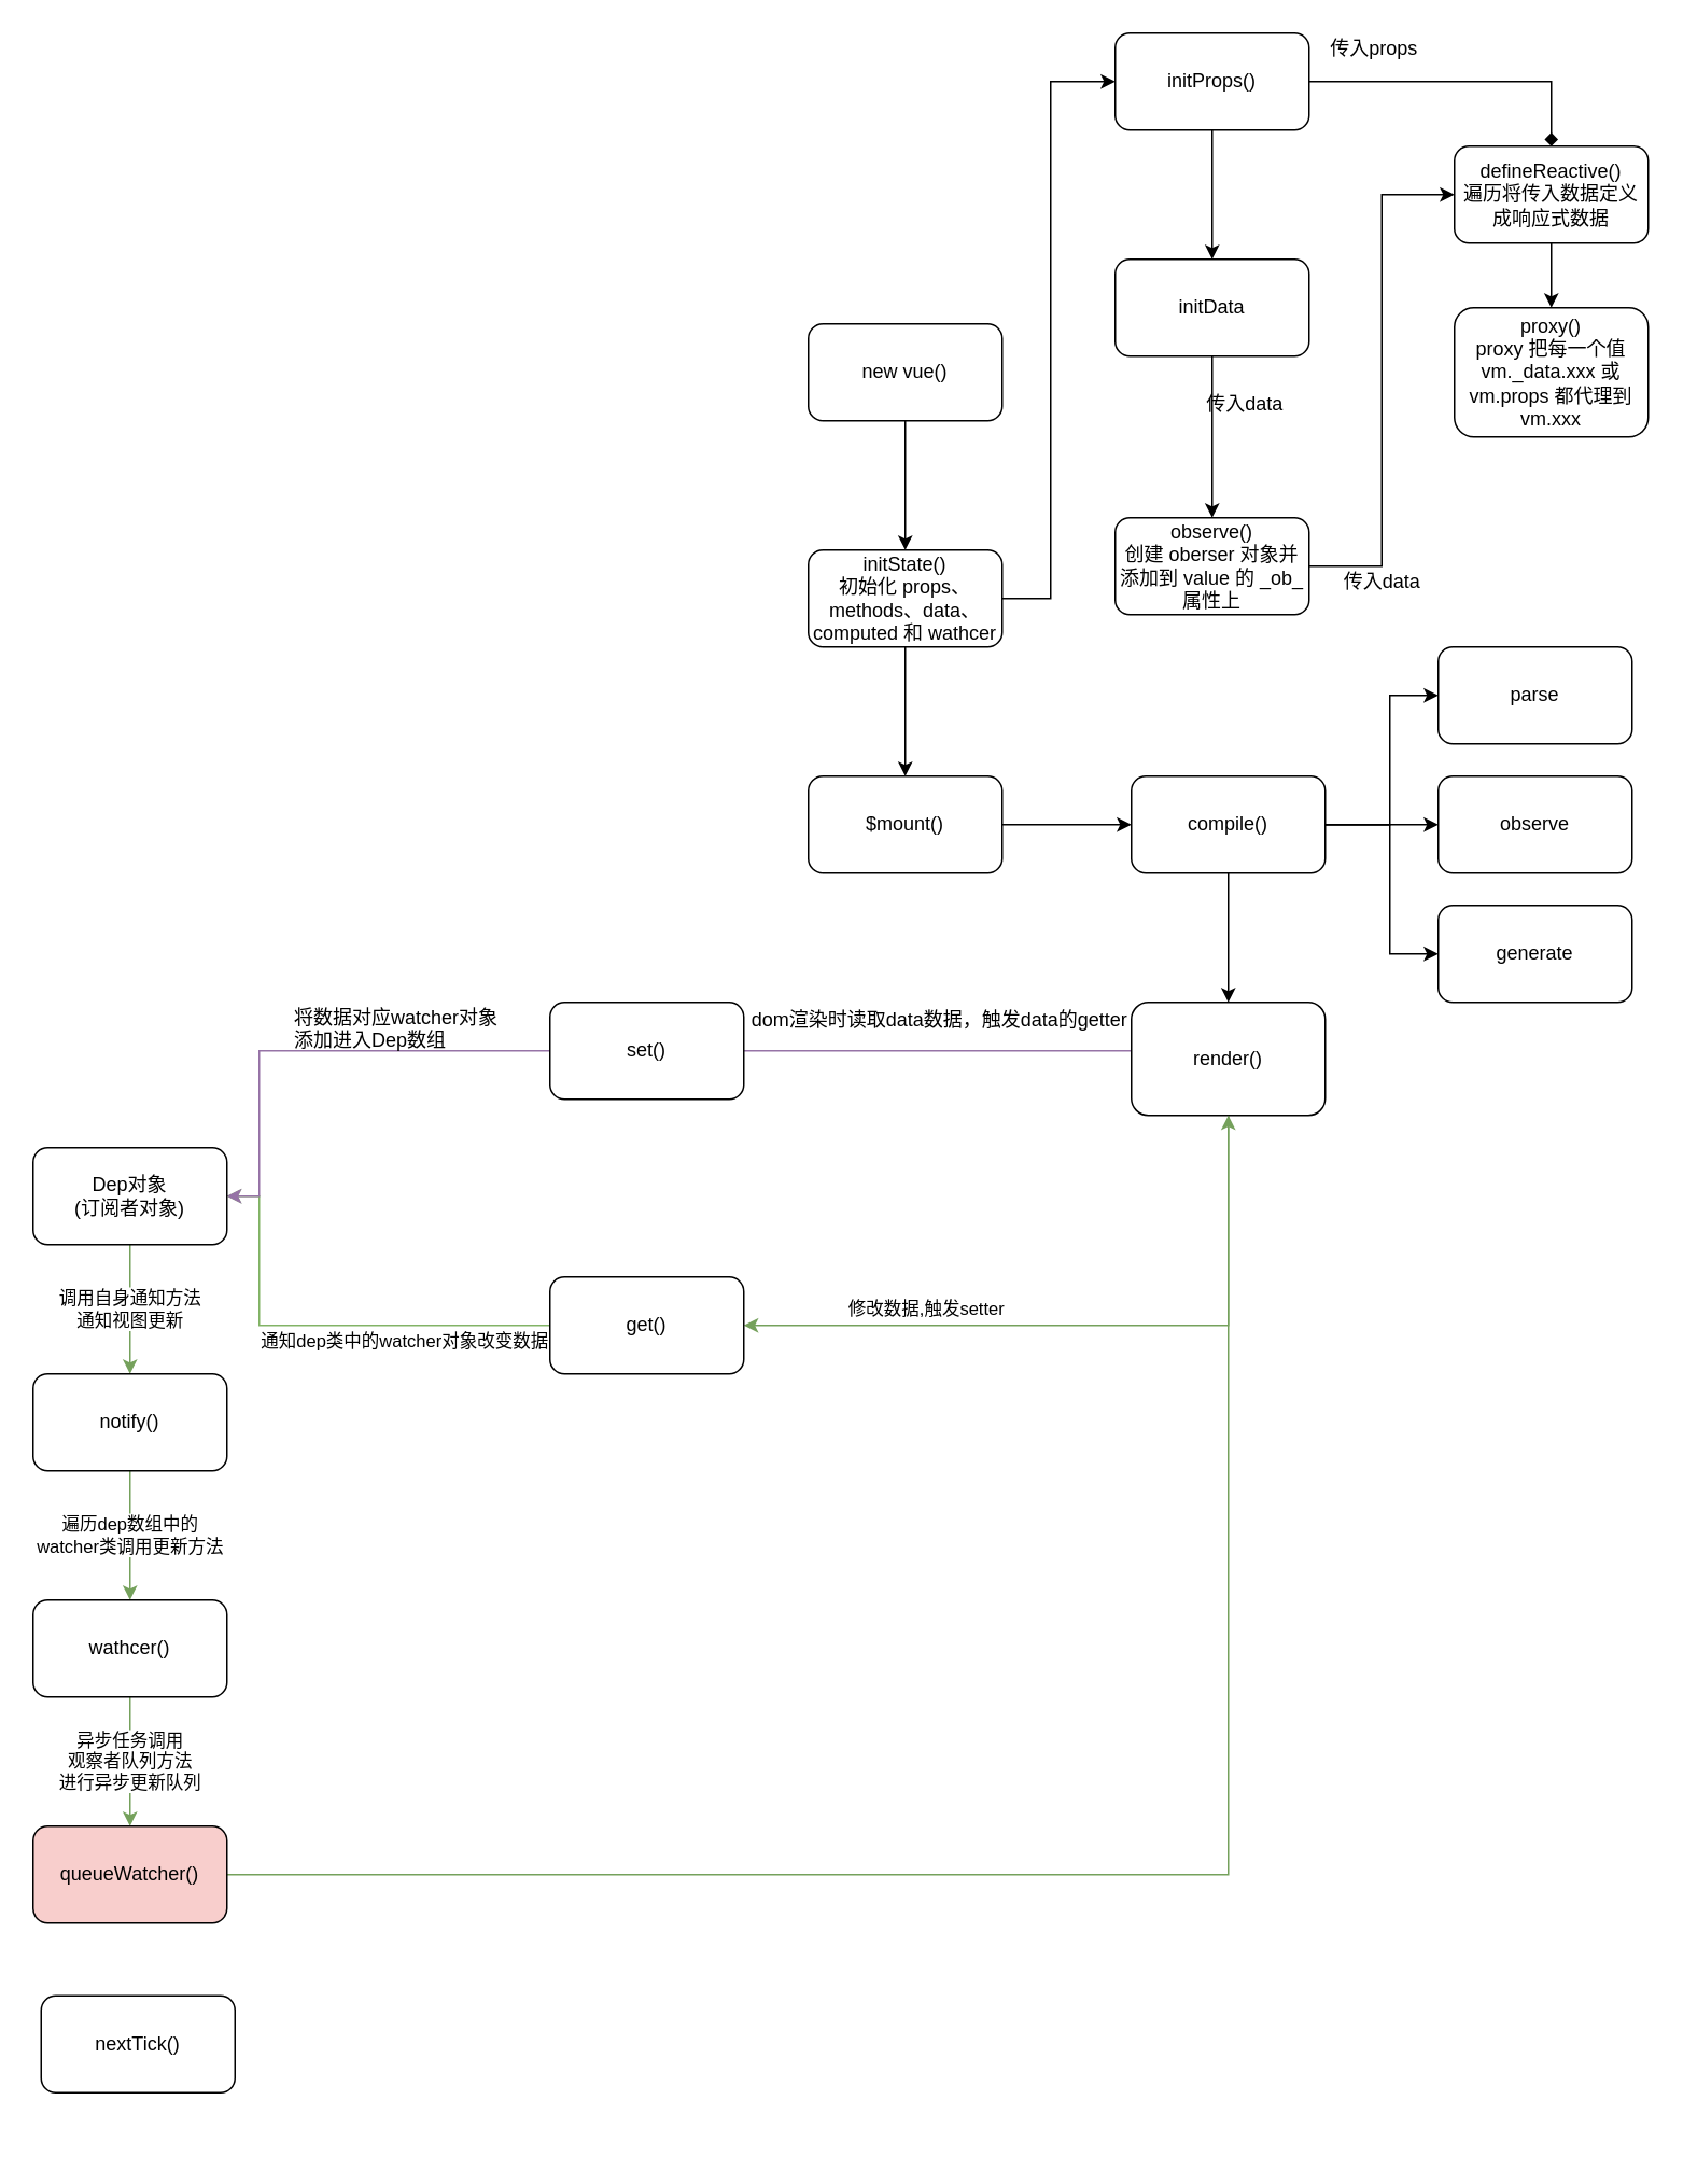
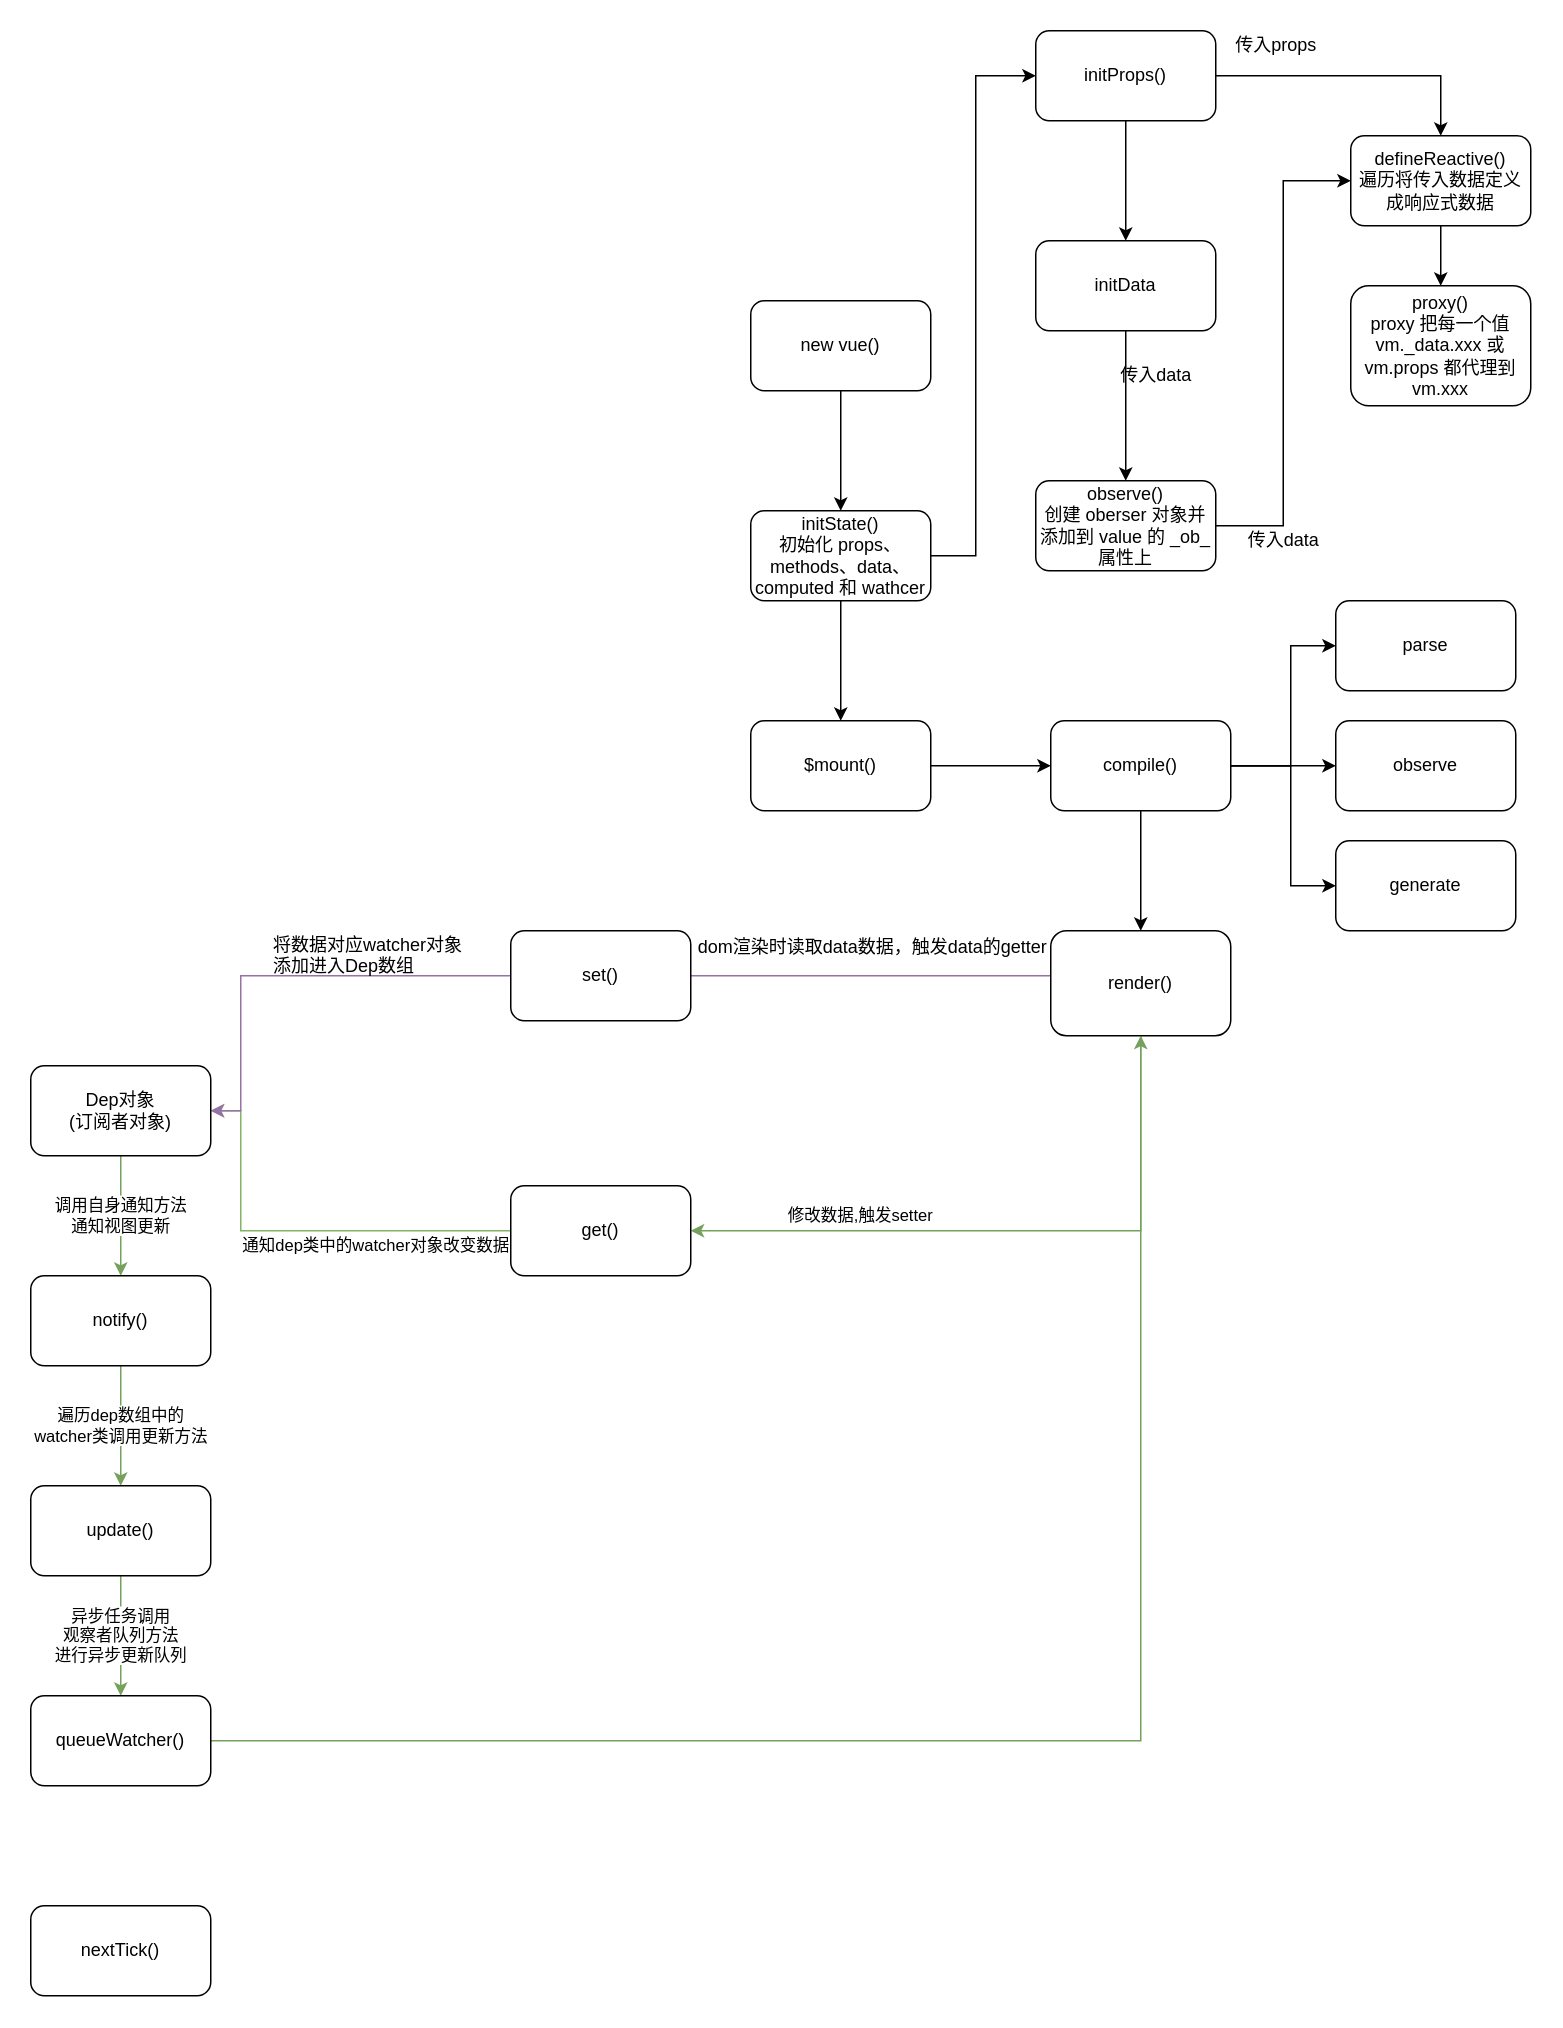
  <mxCell id="0" />
  <mxCell id="1" parent="0" />
  <mxCell id="2" value="" style="edgeStyle=orthogonalEdgeStyle;rounded=0;orthogonalLoop=1;jettySize=auto;html=1;" parent="1" source="3" target="34" edge="1"><mxGeometry relative="1" as="geometry" /></mxCell>
  <mxCell id="3" value="new vue()" style="rounded=1;whiteSpace=wrap;html=1;" parent="1" vertex="1"><mxGeometry x="500" y="200" width="120" height="60" as="geometry" /></mxCell>
  <mxCell id="4" value="" style="edgeStyle=orthogonalEdgeStyle;rounded=0;orthogonalLoop=1;jettySize=auto;html=1;" parent="1" source="5" target="10" edge="1"><mxGeometry relative="1" as="geometry" /></mxCell>
  <mxCell id="5" value="$mount()" style="rounded=1;whiteSpace=wrap;html=1;" parent="1" vertex="1"><mxGeometry x="500" y="480" width="120" height="60" as="geometry" /></mxCell>
  <mxCell id="6" value="" style="edgeStyle=orthogonalEdgeStyle;rounded=0;orthogonalLoop=1;jettySize=auto;html=1;" parent="1" source="10" target="17" edge="1"><mxGeometry relative="1" as="geometry"><Array as="points"><mxPoint x="860" y="510" /><mxPoint x="860" y="430" /></Array></mxGeometry></mxCell>
  <mxCell id="7" value="" style="edgeStyle=orthogonalEdgeStyle;rounded=0;orthogonalLoop=1;jettySize=auto;html=1;" parent="1" source="10" target="16" edge="1"><mxGeometry relative="1" as="geometry" /></mxCell>
  <mxCell id="8" value="" style="edgeStyle=orthogonalEdgeStyle;rounded=0;orthogonalLoop=1;jettySize=auto;html=1;entryX=0;entryY=0.5;entryDx=0;entryDy=0;" parent="1" source="10" target="15" edge="1"><mxGeometry relative="1" as="geometry"><mxPoint x="860" y="550" as="targetPoint" /><Array as="points"><mxPoint x="860" y="510" /><mxPoint x="860" y="590" /></Array></mxGeometry></mxCell>
  <mxCell id="9" value="" style="edgeStyle=orthogonalEdgeStyle;rounded=0;orthogonalLoop=1;jettySize=auto;html=1;" parent="1" source="10" target="14" edge="1"><mxGeometry relative="1" as="geometry" /></mxCell>
  <mxCell id="10" value="compile()" style="rounded=1;whiteSpace=wrap;html=1;" parent="1" vertex="1"><mxGeometry x="700" y="480" width="120" height="60" as="geometry" /></mxCell>
  <mxCell id="11" style="edgeStyle=orthogonalEdgeStyle;rounded=0;orthogonalLoop=1;jettySize=auto;html=1;entryX=1;entryY=0.5;entryDx=0;entryDy=0;fillColor=#e1d5e7;strokeColor=#9673a6;endArrow=none;" parent="1" source="14" target="21" edge="1"><mxGeometry relative="1" as="geometry"><Array as="points"><mxPoint x="630" y="650" /><mxPoint x="630" y="650" /></Array></mxGeometry></mxCell>
  <mxCell id="12" value="dom渲染时读取data数据，触发data的getter" style="text;html=1;resizable=0;points=[];align=center;verticalAlign=middle;labelBackgroundColor=#ffffff;" parent="11" vertex="1" connectable="0"><mxGeometry x="0.067" y="-2" relative="1" as="geometry"><mxPoint x="8" y="-18" as="offset" /></mxGeometry></mxCell>
  <mxCell id="13" value="修改数据,触发setter" style="edgeStyle=orthogonalEdgeStyle;rounded=0;orthogonalLoop=1;jettySize=auto;html=1;entryX=1;entryY=0.5;entryDx=0;entryDy=0;fillColor=#d5e8d4;strokeColor=#75A15C;exitX=0.5;exitY=1;exitDx=0;exitDy=0;" parent="1" source="14" target="19" edge="1"><mxGeometry x="0.476" y="-10" relative="1" as="geometry"><Array as="points"><mxPoint x="760" y="820" /></Array><mxPoint as="offset" /></mxGeometry></mxCell>
  <mxCell id="14" value="render()" style="rounded=1;whiteSpace=wrap;html=1;" parent="1" vertex="1"><mxGeometry x="700" y="620" width="120" height="70" as="geometry" /></mxCell>
  <mxCell id="15" value="generate" style="rounded=1;whiteSpace=wrap;html=1;" parent="1" vertex="1"><mxGeometry x="890" y="560" width="120" height="60" as="geometry" /></mxCell>
  <mxCell id="16" value="observe" style="rounded=1;whiteSpace=wrap;html=1;" parent="1" vertex="1"><mxGeometry x="890" y="480" width="120" height="60" as="geometry" /></mxCell>
  <mxCell id="17" value="parse" style="rounded=1;whiteSpace=wrap;html=1;" parent="1" vertex="1"><mxGeometry x="890" y="400" width="120" height="60" as="geometry" /></mxCell>
  <mxCell id="18" value="通知dep类中的watcher对象改变数据" style="edgeStyle=orthogonalEdgeStyle;rounded=0;orthogonalLoop=1;jettySize=auto;html=1;entryX=1;entryY=0.5;entryDx=0;entryDy=0;fillColor=#d5e8d4;strokeColor=#82b366;" parent="1" source="19" target="23" edge="1"><mxGeometry x="-0.357" y="10" relative="1" as="geometry"><Array as="points"><mxPoint x="160" y="820" /><mxPoint x="160" y="740" /></Array><mxPoint as="offset" /></mxGeometry></mxCell>
  <mxCell id="19" value="get()" style="rounded=1;whiteSpace=wrap;html=1;" parent="1" vertex="1"><mxGeometry x="340" y="790" width="120" height="60" as="geometry" /></mxCell>
  <mxCell id="20" value="" style="edgeStyle=orthogonalEdgeStyle;rounded=0;orthogonalLoop=1;jettySize=auto;html=1;fillColor=#e1d5e7;strokeColor=#9673a6;" parent="1" source="21" target="23" edge="1"><mxGeometry relative="1" as="geometry"><Array as="points"><mxPoint x="160" y="650" /><mxPoint x="160" y="740" /></Array></mxGeometry></mxCell>
  <mxCell id="21" value="set()" style="rounded=1;whiteSpace=wrap;html=1;" parent="1" vertex="1"><mxGeometry x="340" y="620" width="120" height="60" as="geometry" /></mxCell>
  <mxCell id="22" value="调用自身通知方法&lt;br&gt;通知视图更新" style="edgeStyle=orthogonalEdgeStyle;rounded=0;orthogonalLoop=1;jettySize=auto;html=1;strokeColor=#75A15C;" parent="1" source="23" target="25" edge="1"><mxGeometry relative="1" as="geometry" /></mxCell>
  <mxCell id="23" value="Dep对象&lt;br&gt;(订阅者对象)" style="rounded=1;whiteSpace=wrap;html=1;" parent="1" vertex="1"><mxGeometry x="20" y="710" width="120" height="60" as="geometry" /></mxCell>
  <mxCell id="24" value="遍历dep数组中的&lt;br&gt;watcher类调用更新方法" style="edgeStyle=orthogonalEdgeStyle;rounded=0;orthogonalLoop=1;jettySize=auto;html=1;strokeColor=#75A15C;" parent="1" source="25" target="27" edge="1"><mxGeometry relative="1" as="geometry"><mxPoint as="offset" /></mxGeometry></mxCell>
  <mxCell id="25" value="notify()" style="rounded=1;whiteSpace=wrap;html=1;" parent="1" vertex="1"><mxGeometry x="20" y="850" width="120" height="60" as="geometry" /></mxCell>
  <mxCell id="26" value="异步任务调用&lt;br&gt;观察者队列方法&lt;br&gt;进行异步更新队列" style="edgeStyle=orthogonalEdgeStyle;rounded=0;orthogonalLoop=1;jettySize=auto;html=1;strokeColor=#75A15C;" parent="1" source="27" target="29" edge="1"><mxGeometry relative="1" as="geometry" /></mxCell>
- <mxCell id="27" value="wathcer()" style="rounded=1;whiteSpace=wrap;html=1;" parent="1" vertex="1"><mxGeometry x="20" y="990" width="120" height="60" as="geometry" /></mxCell>
+ <mxCell id="27" value="update()" style="rounded=1;whiteSpace=wrap;html=1;" parent="1" vertex="1"><mxGeometry x="20" y="990" width="120" height="60" as="geometry" /></mxCell>
  <mxCell id="28" value="" style="edgeStyle=orthogonalEdgeStyle;rounded=0;orthogonalLoop=1;jettySize=auto;html=1;strokeColor=#75A15C;" parent="1" source="29" target="14" edge="1"><mxGeometry relative="1" as="geometry" /></mxCell>
- <mxCell id="29" value="queueWatcher()" style="rounded=1;whiteSpace=wrap;html=1;fillColor=#f8cecc;" parent="1" vertex="1"><mxGeometry x="20" y="1130" width="120" height="60" as="geometry" /></mxCell>
- <mxCell id="30" value="nextTick()" style="rounded=1;whiteSpace=wrap;html=1;" parent="1" vertex="1"><mxGeometry x="25" y="1235" width="120" height="60" as="geometry" /></mxCell>
+ <mxCell id="29" value="queueWatcher()" style="rounded=1;whiteSpace=wrap;html=1;" parent="1" vertex="1"><mxGeometry x="20" y="1130" width="120" height="60" as="geometry" /></mxCell>
+ <mxCell id="30" value="nextTick()" style="rounded=1;whiteSpace=wrap;html=1;" parent="1" vertex="1"><mxGeometry x="20" y="1270" width="120" height="60" as="geometry" /></mxCell>
  <mxCell id="31" value="将数据对应watcher对象&lt;br&gt;添加进入Dep数组" style="text;html=1;resizable=0;points=[];autosize=1;align=left;verticalAlign=top;spacingTop=-4;" parent="1" vertex="1"><mxGeometry x="180" y="620" width="140" height="30" as="geometry" /></mxCell>
  <mxCell id="32" value="" style="edgeStyle=orthogonalEdgeStyle;rounded=0;orthogonalLoop=1;jettySize=auto;html=1;entryX=0;entryY=0.5;entryDx=0;entryDy=0;" parent="1" source="34" target="37" edge="1"><mxGeometry relative="1" as="geometry"><Array as="points"><mxPoint x="650" y="370" /><mxPoint x="650" y="50" /></Array></mxGeometry></mxCell>
  <mxCell id="33" style="edgeStyle=orthogonalEdgeStyle;rounded=0;orthogonalLoop=1;jettySize=auto;html=1;entryX=0.5;entryY=0;entryDx=0;entryDy=0;" parent="1" source="34" target="5" edge="1"><mxGeometry relative="1" as="geometry" /></mxCell>
  <mxCell id="34" value="initState()&lt;br&gt;初始化&lt;span&gt;&amp;nbsp;props、methods、data、computed 和 wathcer&lt;br&gt;&lt;/span&gt;" style="whiteSpace=wrap;html=1;rounded=1;" parent="1" vertex="1"><mxGeometry x="500" y="340" width="120" height="60" as="geometry" /></mxCell>
- <mxCell id="35" value="" style="edgeStyle=orthogonalEdgeStyle;rounded=0;orthogonalLoop=1;jettySize=auto;html=1;endArrow=diamond;" parent="1" source="37" target="39" edge="1"><mxGeometry relative="1" as="geometry" /></mxCell>
+ <mxCell id="35" value="" style="edgeStyle=orthogonalEdgeStyle;rounded=0;orthogonalLoop=1;jettySize=auto;html=1;" parent="1" source="37" target="39" edge="1"><mxGeometry relative="1" as="geometry" /></mxCell>
  <mxCell id="36" value="" style="edgeStyle=orthogonalEdgeStyle;rounded=0;orthogonalLoop=1;jettySize=auto;html=1;" parent="1" source="37" target="42" edge="1"><mxGeometry relative="1" as="geometry" /></mxCell>
  <mxCell id="37" value="&lt;div&gt;initProps()&lt;br&gt;&lt;/div&gt;" style="whiteSpace=wrap;html=1;rounded=1;" parent="1" vertex="1"><mxGeometry x="690" y="20" width="120" height="60" as="geometry" /></mxCell>
  <mxCell id="38" value="" style="edgeStyle=orthogonalEdgeStyle;rounded=0;orthogonalLoop=1;jettySize=auto;html=1;" parent="1" source="39" target="40" edge="1"><mxGeometry relative="1" as="geometry" /></mxCell>
  <mxCell id="39" value="&lt;span&gt;defineReactive()&lt;br&gt;遍历将传入数据定义成响应式数据&lt;br&gt;&lt;/span&gt;" style="whiteSpace=wrap;html=1;rounded=1;" parent="1" vertex="1"><mxGeometry x="900" y="90" width="120" height="60" as="geometry" /></mxCell>
  <mxCell id="40" value="proxy()&lt;br&gt;proxy 把每一个值 vm._data.xxx 或 vm.props 都代理到 vm.xxx" style="whiteSpace=wrap;html=1;rounded=1;" parent="1" vertex="1"><mxGeometry x="900" y="190" width="120" height="80" as="geometry" /></mxCell>
  <mxCell id="41" value="" style="edgeStyle=orthogonalEdgeStyle;rounded=0;orthogonalLoop=1;jettySize=auto;html=1;" parent="1" source="42" target="45" edge="1"><mxGeometry relative="1" as="geometry" /></mxCell>
  <mxCell id="42" value="initData" style="whiteSpace=wrap;html=1;rounded=1;" parent="1" vertex="1"><mxGeometry x="690" y="160" width="120" height="60" as="geometry" /></mxCell>
  <mxCell id="43" value="传入props" style="text;html=1;align=center;verticalAlign=middle;resizable=0;points=[];autosize=1;strokeColor=none;" parent="1" vertex="1"><mxGeometry x="815" y="20" width="70" height="20" as="geometry" /></mxCell>
  <mxCell id="44" style="edgeStyle=orthogonalEdgeStyle;rounded=0;orthogonalLoop=1;jettySize=auto;html=1;entryX=0;entryY=0.5;entryDx=0;entryDy=0;" parent="1" source="45" target="39" edge="1"><mxGeometry relative="1" as="geometry" /></mxCell>
  <mxCell id="45" value="observe()&lt;br&gt;创建 oberser 对象并添加到 value 的 _ob_属性上" style="whiteSpace=wrap;html=1;rounded=1;" parent="1" vertex="1"><mxGeometry x="690" y="320" width="120" height="60" as="geometry" /></mxCell>
  <mxCell id="46" value="传入data" style="text;html=1;align=center;verticalAlign=middle;resizable=0;points=[];autosize=1;strokeColor=none;" parent="1" vertex="1"><mxGeometry x="740" y="240" width="60" height="20" as="geometry" /></mxCell>
  <mxCell id="47" value="传入data" style="text;html=1;align=center;verticalAlign=middle;resizable=0;points=[];autosize=1;strokeColor=none;" parent="1" vertex="1"><mxGeometry x="825" y="350" width="60" height="20" as="geometry" /></mxCell>
